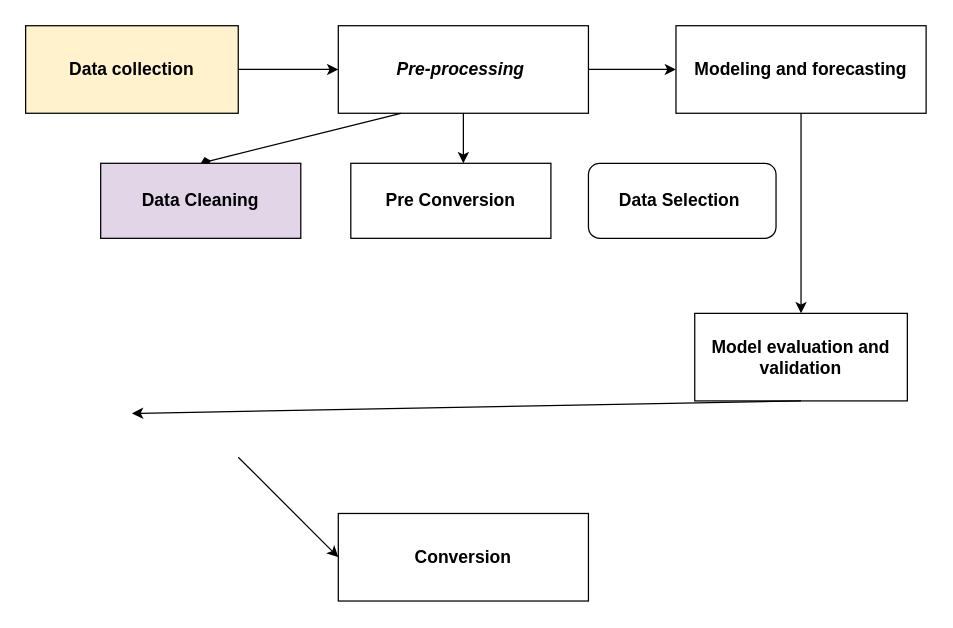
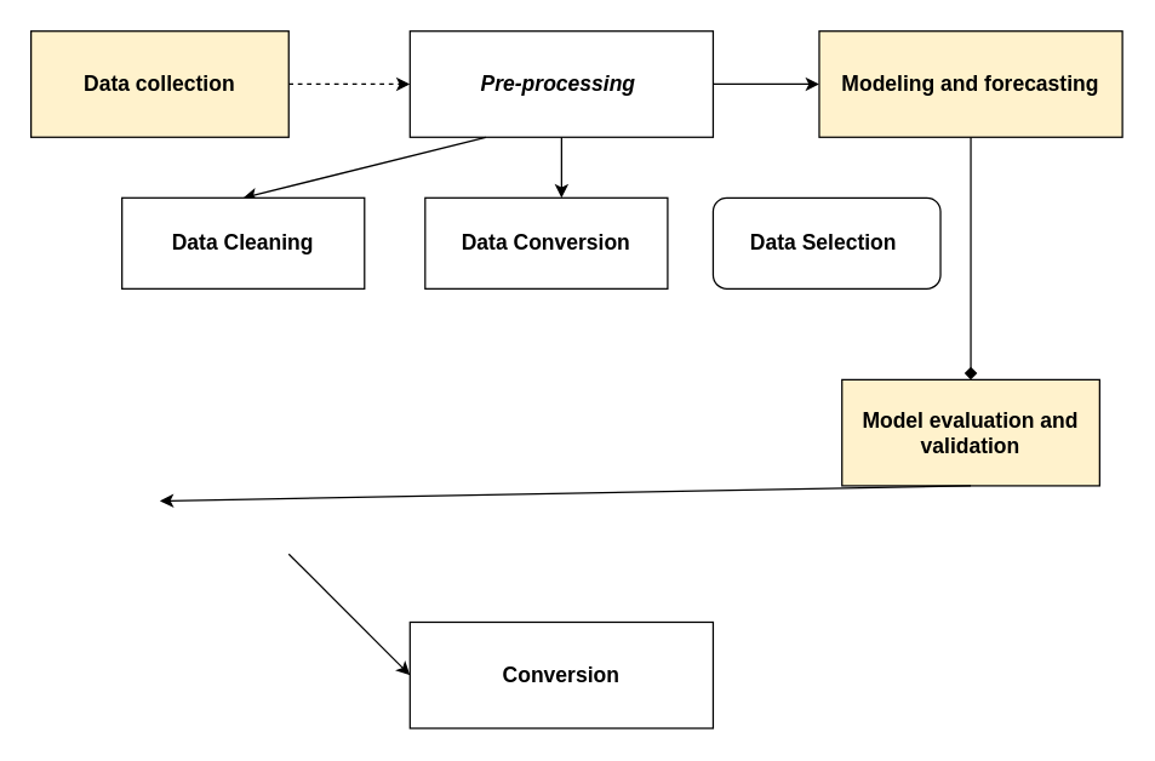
  <mxCell id="0" />
  <mxCell id="1" parent="0" />
  <mxCell id="2" value="&lt;b style=&quot;font-size: 14px;&quot;&gt;Data collection&lt;/b&gt;" style="rounded=0;whiteSpace=wrap;html=1;fillColor=#fff2cc;" parent="1" vertex="1"><mxGeometry x="20" y="20" width="170" height="70" as="geometry" /></mxCell>
  <mxCell id="3" value="&lt;b&gt;&lt;font style=&quot;font-size: 14px;&quot;&gt;&lt;i&gt;Pre-processing&amp;nbsp;&lt;/i&gt;&lt;/font&gt;&lt;/b&gt;" style="rounded=0;whiteSpace=wrap;html=1;" parent="1" vertex="1"><mxGeometry x="270" y="20" width="200" height="70" as="geometry" /></mxCell>
  <mxCell id="4" value="" style="endArrow=classic;html=1;rounded=0;fontSize=14;exitX=1;exitY=0.5;exitDx=0;exitDy=0;" parent="1" source="3" edge="1"><mxGeometry width="50" height="50" relative="1" as="geometry"><mxPoint x="450" y="54.5" as="sourcePoint" /><mxPoint x="540" y="55" as="targetPoint" /></mxGeometry></mxCell>
- <mxCell id="5" value="" style="endArrow=classic;html=1;rounded=0;fontSize=14;entryX=0;entryY=0.5;entryDx=0;entryDy=0;" parent="1" source="2" target="3" edge="1"><mxGeometry width="50" height="50" relative="1" as="geometry"><mxPoint x="160" y="105" as="sourcePoint" /><mxPoint x="230.711" y="55" as="targetPoint" /></mxGeometry></mxCell>
- <mxCell id="6" value="&lt;b&gt;Modeling and forecasting&lt;/b&gt;" style="rounded=0;whiteSpace=wrap;html=1;fontSize=14;" parent="1" vertex="1"><mxGeometry x="540" y="20" width="200" height="70" as="geometry" /></mxCell>
- <mxCell id="7" value="" style="endArrow=classic;html=1;rounded=0;fontSize=14;exitX=0.5;exitY=1;exitDx=0;exitDy=0;entryX=0.5;entryY=0;entryDx=0;entryDy=0;" parent="1" source="6" target="8" edge="1"><mxGeometry width="50" height="50" relative="1" as="geometry"><mxPoint x="540" y="205" as="sourcePoint" /><mxPoint x="640" y="250" as="targetPoint" /></mxGeometry></mxCell>
- <mxCell id="8" value="&lt;b&gt;Model evaluation and validation&lt;/b&gt;" style="rounded=0;whiteSpace=wrap;html=1;fontSize=14;" parent="1" vertex="1"><mxGeometry x="555" y="250" width="170" height="70" as="geometry" /></mxCell>
+ <mxCell id="5" value="" style="endArrow=classic;html=1;rounded=0;fontSize=14;entryX=0;entryY=0.5;entryDx=0;entryDy=0;dashed=1;" parent="1" source="2" target="3" edge="1"><mxGeometry width="50" height="50" relative="1" as="geometry"><mxPoint x="160" y="105" as="sourcePoint" /><mxPoint x="230.711" y="55" as="targetPoint" /></mxGeometry></mxCell>
+ <mxCell id="6" value="&lt;b&gt;Modeling and forecasting&lt;/b&gt;" style="rounded=0;whiteSpace=wrap;html=1;fontSize=14;fillColor=#fff2cc;" parent="1" vertex="1"><mxGeometry x="540" y="20" width="200" height="70" as="geometry" /></mxCell>
+ <mxCell id="7" value="" style="endArrow=diamond;html=1;rounded=0;fontSize=14;exitX=0.5;exitY=1;exitDx=0;exitDy=0;entryX=0.5;entryY=0;entryDx=0;entryDy=0;" parent="1" source="6" target="8" edge="1"><mxGeometry width="50" height="50" relative="1" as="geometry"><mxPoint x="540" y="205" as="sourcePoint" /><mxPoint x="640" y="250" as="targetPoint" /></mxGeometry></mxCell>
+ <mxCell id="8" value="&lt;b&gt;Model evaluation and validation&lt;/b&gt;" style="rounded=0;whiteSpace=wrap;html=1;fontSize=14;fillColor=#fff2cc;" parent="1" vertex="1"><mxGeometry x="555" y="250" width="170" height="70" as="geometry" /></mxCell>
  <mxCell id="9" value="" style="endArrow=classic;html=1;rounded=0;fontSize=14;exitX=0.5;exitY=1;exitDx=0;exitDy=0;" parent="1" source="8" edge="1"><mxGeometry width="50" height="50" relative="1" as="geometry"><mxPoint x="300" y="205" as="sourcePoint" /><mxPoint x="105" y="330" as="targetPoint" /></mxGeometry></mxCell>
  <mxCell id="10" value="&lt;b&gt;Conversion&lt;/b&gt;" style="rounded=0;whiteSpace=wrap;html=1;fontSize=14;" parent="1" vertex="1"><mxGeometry x="270" y="410" width="200" height="70" as="geometry" /></mxCell>
  <mxCell id="11" value="" style="endArrow=classic;html=1;rounded=0;fontSize=14;exitX=1;exitY=0.5;exitDx=0;exitDy=0;entryX=0;entryY=0.5;entryDx=0;entryDy=0;" parent="1" target="10" edge="1"><mxGeometry width="50" height="50" relative="1" as="geometry"><mxPoint x="190" y="365" as="sourcePoint" /><mxPoint x="105" y="300" as="targetPoint" /></mxGeometry></mxCell>
  <mxCell id="12" value="" style="endArrow=classic;html=1;rounded=0;fontSize=14;exitX=0.5;exitY=1;exitDx=0;exitDy=0;" edge="1" parent="1" source="3"><mxGeometry width="50" height="50" relative="1" as="geometry"><mxPoint x="490" y="75" as="sourcePoint" /><mxPoint x="370" y="130" as="targetPoint" /></mxGeometry></mxCell>
- <mxCell id="13" value="" style="endArrow=diamond;html=1;rounded=0;fontSize=14;exitX=0.25;exitY=1;exitDx=0;exitDy=0;entryX=0.5;entryY=0;entryDx=0;entryDy=0;" edge="1" parent="1" source="3" target="14"><mxGeometry width="50" height="50" relative="1" as="geometry"><mxPoint x="500" y="85" as="sourcePoint" /><mxPoint x="270" y="130" as="targetPoint" /></mxGeometry></mxCell>
- <mxCell id="14" value="&lt;b&gt;Data Cleaning&lt;/b&gt;" style="rounded=0;whiteSpace=wrap;html=1;fontSize=14;fillColor=#e1d5e7;" vertex="1" parent="1"><mxGeometry x="80" y="130" width="160" height="60" as="geometry" /></mxCell>
- <mxCell id="15" value="&lt;b&gt;Pre Conversion&lt;/b&gt;" style="rounded=0;whiteSpace=wrap;html=1;fontSize=14;" vertex="1" parent="1"><mxGeometry x="280" y="130" width="160" height="60" as="geometry" /></mxCell>
+ <mxCell id="13" value="" style="endArrow=classic;html=1;rounded=0;fontSize=14;exitX=0.25;exitY=1;exitDx=0;exitDy=0;entryX=0.5;entryY=0;entryDx=0;entryDy=0;" edge="1" parent="1" source="3" target="14"><mxGeometry width="50" height="50" relative="1" as="geometry"><mxPoint x="500" y="85" as="sourcePoint" /><mxPoint x="270" y="130" as="targetPoint" /></mxGeometry></mxCell>
+ <mxCell id="14" value="&lt;b&gt;Data Cleaning&lt;/b&gt;" style="rounded=0;whiteSpace=wrap;html=1;fontSize=14;" vertex="1" parent="1"><mxGeometry x="80" y="130" width="160" height="60" as="geometry" /></mxCell>
+ <mxCell id="15" value="&lt;b&gt;Data Conversion&lt;/b&gt;" style="rounded=0;whiteSpace=wrap;html=1;fontSize=14;" vertex="1" parent="1"><mxGeometry x="280" y="130" width="160" height="60" as="geometry" /></mxCell>
  <mxCell id="16" value="&lt;b&gt;Data Selection&amp;nbsp;&lt;/b&gt;" style="whiteSpace=wrap;html=1;fontSize=14;rounded=1;" vertex="1" parent="1"><mxGeometry x="470" y="130" width="150" height="60" as="geometry" /></mxCell>
